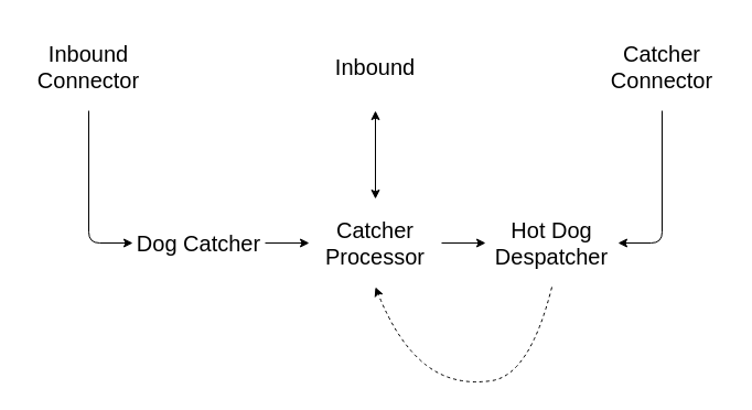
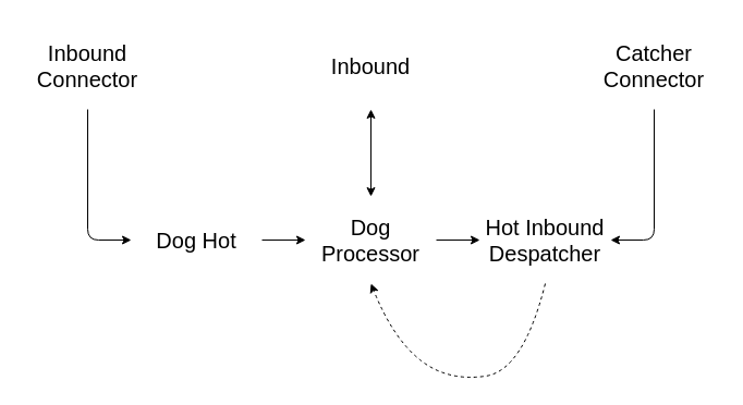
  <mxCell id="0" />
  <mxCell id="1" parent="0" />
  <mxCell id="2" value="" style="endArrow=classic;html=1;" edge="1" parent="1"><mxGeometry width="50" height="50" relative="1" as="geometry"><mxPoint x="80" y="100" as="sourcePoint" /><mxPoint x="120" y="220" as="targetPoint" /><Array as="points"><mxPoint x="80" y="220" /></Array></mxGeometry></mxCell>
- <mxCell id="3" value="&lt;font style=&quot;font-size: 20px&quot;&gt;Dog Catcher&lt;/font&gt;" style="text;html=1;strokeColor=none;fillColor=none;align=center;verticalAlign=middle;whiteSpace=wrap;rounded=0;" vertex="1" parent="1"><mxGeometry x="120" y="180" width="120" height="80" as="geometry" /></mxCell>
+ <mxCell id="3" value="&lt;font style=&quot;font-size: 20px&quot;&gt;Dog Hot&lt;/font&gt;" style="text;html=1;strokeColor=none;fillColor=none;align=center;verticalAlign=middle;whiteSpace=wrap;rounded=0;" vertex="1" parent="1"><mxGeometry x="120" y="180" width="120" height="80" as="geometry" /></mxCell>
  <mxCell id="4" value="&lt;font style=&quot;font-size: 20px&quot;&gt;Inbound Connector&lt;/font&gt;" style="text;html=1;strokeColor=none;fillColor=none;align=center;verticalAlign=middle;whiteSpace=wrap;rounded=0;" vertex="1" parent="1"><mxGeometry x="20" y="20" width="120" height="80" as="geometry" /></mxCell>
  <mxCell id="5" value="" style="endArrow=classic;html=1;exitX=1;exitY=0.5;exitDx=0;exitDy=0;" edge="1" parent="1" source="3"><mxGeometry width="50" height="50" relative="1" as="geometry"><mxPoint x="350" y="360" as="sourcePoint" /><mxPoint x="280" y="220" as="targetPoint" /></mxGeometry></mxCell>
- <mxCell id="6" value="&lt;font style=&quot;font-size: 20px&quot;&gt;Catcher Processor&lt;/font&gt;" style="text;html=1;strokeColor=none;fillColor=none;align=center;verticalAlign=middle;whiteSpace=wrap;rounded=0;" vertex="1" parent="1"><mxGeometry x="280" y="180" width="120" height="80" as="geometry" /></mxCell>
+ <mxCell id="6" value="&lt;font style=&quot;font-size: 20px&quot;&gt;Dog Processor&lt;/font&gt;" style="text;html=1;strokeColor=none;fillColor=none;align=center;verticalAlign=middle;whiteSpace=wrap;rounded=0;" vertex="1" parent="1"><mxGeometry x="280" y="180" width="120" height="80" as="geometry" /></mxCell>
  <mxCell id="7" value="" style="endArrow=classic;startArrow=classic;html=1;entryX=0.5;entryY=0;entryDx=0;entryDy=0;" edge="1" parent="1" target="6"><mxGeometry width="50" height="50" relative="1" as="geometry"><mxPoint x="340" y="100" as="sourcePoint" /><mxPoint x="400" y="300" as="targetPoint" /></mxGeometry></mxCell>
  <mxCell id="8" value="&lt;font style=&quot;font-size: 20px&quot;&gt;Inbound&lt;/font&gt;" style="text;html=1;strokeColor=none;fillColor=none;align=center;verticalAlign=middle;whiteSpace=wrap;rounded=0;" vertex="1" parent="1"><mxGeometry x="280" y="20" width="120" height="80" as="geometry" /></mxCell>
  <mxCell id="9" value="" style="endArrow=classic;html=1;exitX=1;exitY=0.5;exitDx=0;exitDy=0;" edge="1" parent="1" source="6"><mxGeometry width="50" height="50" relative="1" as="geometry"><mxPoint x="250" y="230" as="sourcePoint" /><mxPoint x="440" y="220" as="targetPoint" /></mxGeometry></mxCell>
- <mxCell id="10" value="&lt;font style=&quot;font-size: 20px&quot;&gt;Hot Dog Despatcher&lt;/font&gt;" style="text;html=1;strokeColor=none;fillColor=none;align=center;verticalAlign=middle;whiteSpace=wrap;rounded=0;" vertex="1" parent="1"><mxGeometry x="440" y="180" width="120" height="80" as="geometry" /></mxCell>
+ <mxCell id="10" value="&lt;font style=&quot;font-size: 20px&quot;&gt;Hot Inbound Despatcher&lt;/font&gt;" style="text;html=1;strokeColor=none;fillColor=none;align=center;verticalAlign=middle;whiteSpace=wrap;rounded=0;" vertex="1" parent="1"><mxGeometry x="440" y="180" width="120" height="80" as="geometry" /></mxCell>
  <mxCell id="11" value="" style="endArrow=classic;html=1;" edge="1" parent="1"><mxGeometry width="50" height="50" relative="1" as="geometry"><mxPoint x="600" y="100" as="sourcePoint" /><mxPoint x="560" y="220" as="targetPoint" /><Array as="points"><mxPoint x="600" y="220" /></Array></mxGeometry></mxCell>
  <mxCell id="12" value="&lt;font style=&quot;font-size: 20px&quot;&gt;Catcher&lt;br&gt;Connector&lt;br&gt;&lt;/font&gt;" style="text;html=1;strokeColor=none;fillColor=none;align=center;verticalAlign=middle;whiteSpace=wrap;rounded=0;" vertex="1" parent="1"><mxGeometry x="540" y="20" width="120" height="80" as="geometry" /></mxCell>
  <mxCell id="13" value="" style="curved=1;endArrow=classic;html=1;exitX=0.5;exitY=1;exitDx=0;exitDy=0;entryX=0.5;entryY=1;entryDx=0;entryDy=0;dashed=1;" edge="1" parent="1" source="10" target="6"><mxGeometry width="50" height="50" relative="1" as="geometry"><mxPoint x="350" y="360" as="sourcePoint" /><mxPoint x="400" y="310" as="targetPoint" /><Array as="points"><mxPoint x="480" y="340" /><mxPoint x="410" y="350" /><mxPoint x="360" y="310" /></Array></mxGeometry></mxCell>
